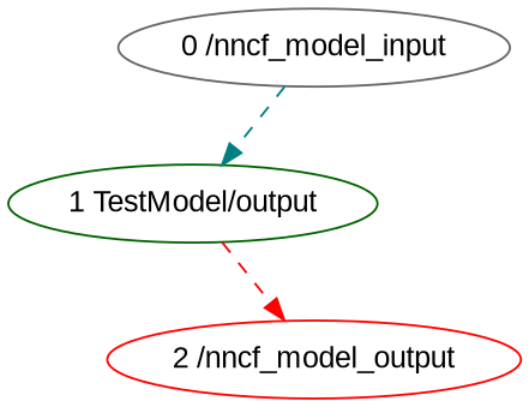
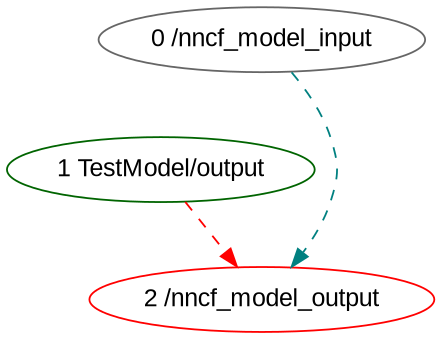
  strict digraph {
    fontname="Liberation Sans"
    node [fontname="Liberation Sans"]
    edge [fontname="Liberation Sans" style=dashed]
    "0 /nncf_model_input" [color=gray40 type=nncf_model_input]
    n2 [color=darkgreen label="1 TestModel/output" scope=TestModel type=transpose]
    "2 /nncf_model_output" [color=red type=nncf_model_output]
-   "0 /nncf_model_input" -> n2 [color=teal]
+   "0 /nncf_model_input" -> "2 /nncf_model_output" [color=teal]
    n2 -> "2 /nncf_model_output" [color=red]
  }
